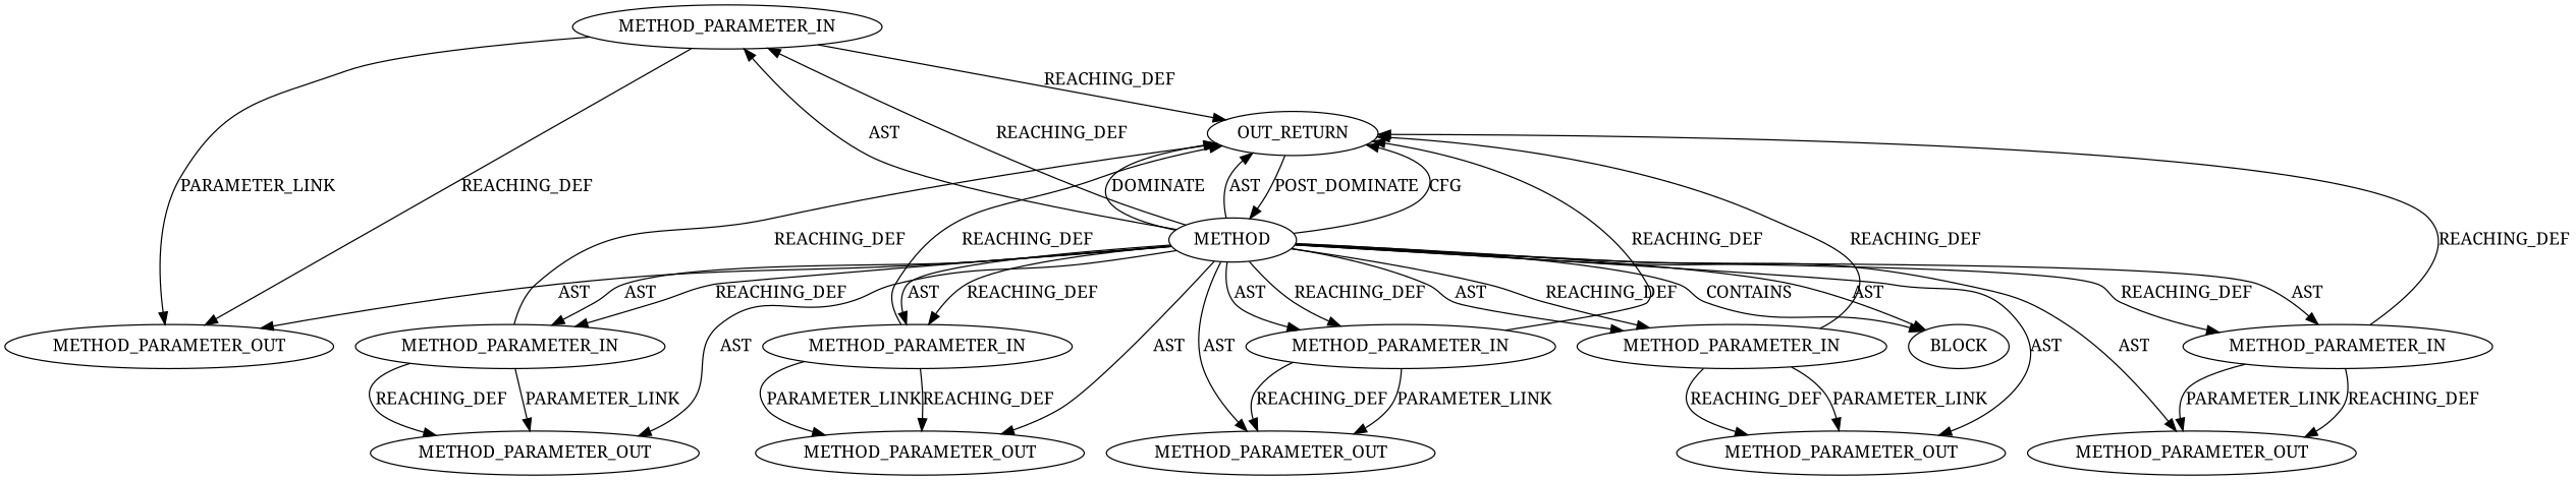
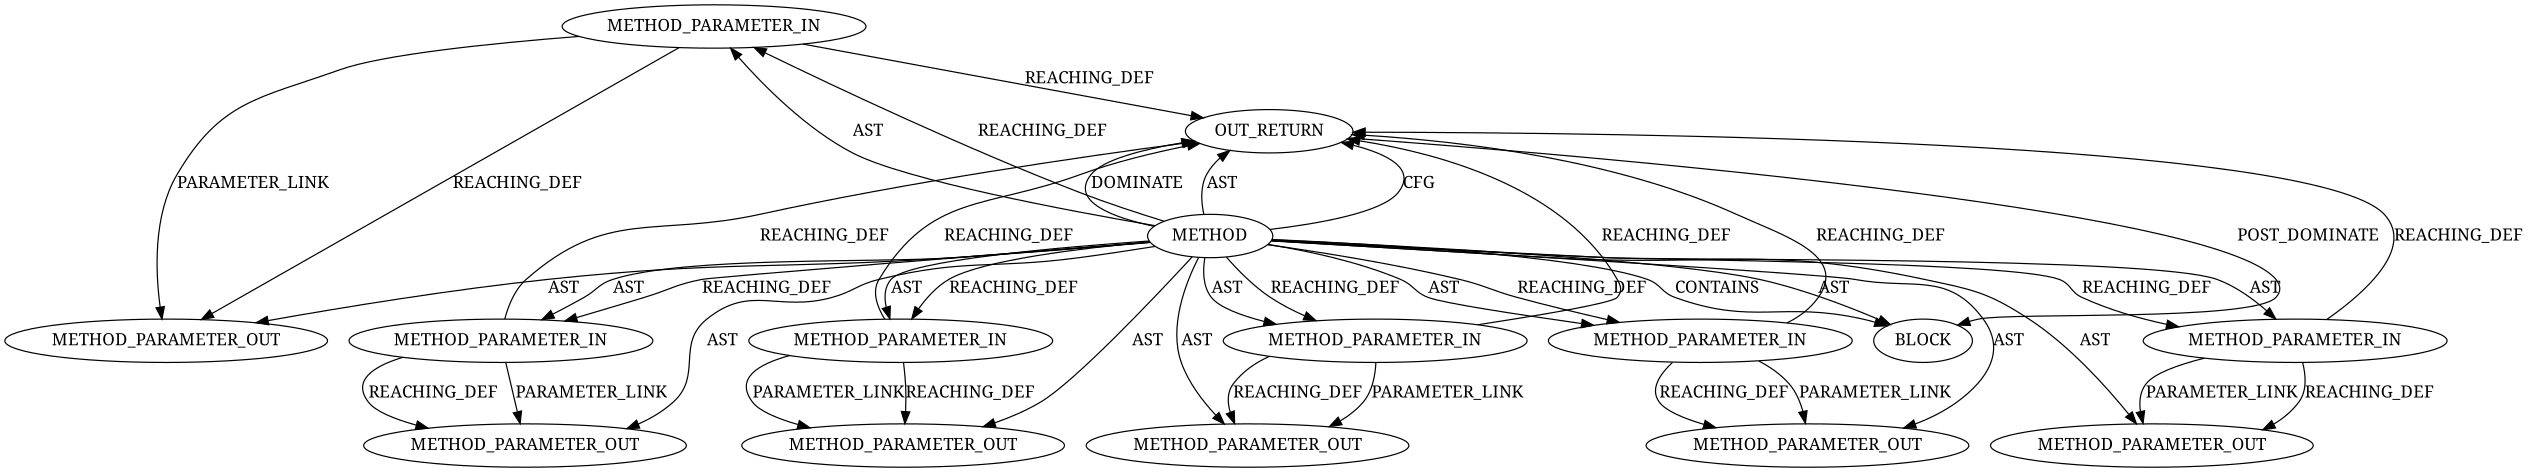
  digraph {
    fontname="Noto Serif"
    node [CODE=p4 EVALUATION_STRATEGY=BY_VALUE IS_VARIADIC=false ORDER=2 TYPE_FULL_NAME=ANY fontname="Noto Serif"]
    edge [fontname="Noto Serif"]
    n1 [INDEX=4 NAME=p4 ORDER=4 label=METHOD_PARAMETER_IN]
    n2 [INDEX=4 NAME=p4 ORDER=4 label=METHOD_PARAMETER_OUT]
    n3 [CODE=RET label=OUT_RETURN IS_VARIADIC=""]
    n4 [AST_PARENT_FULL_NAME="<global>" AST_PARENT_TYPE=NAMESPACE_BLOCK CODE="<empty>" FILENAME="<empty>" FULL_NAME=ssl3_get_message IS_EXTERNAL=true NAME=ssl3_get_message ORDER=0 label=METHOD EVALUATION_STRATEGY="" IS_VARIADIC="" TYPE_FULL_NAME=""]
    n5 [ARGUMENT_INDEX=1 CODE="<empty>" ORDER=1 label=BLOCK EVALUATION_STRATEGY="" IS_VARIADIC=""]
    n6 [CODE=p6 INDEX=6 NAME=p6 ORDER=6 label=METHOD_PARAMETER_IN]
    n7 [CODE=p2 INDEX=2 NAME=p2 label=METHOD_PARAMETER_OUT]
    n8 [CODE=p1 INDEX=1 NAME=p1 ORDER=1 label=METHOD_PARAMETER_IN]
    n9 [CODE=p1 INDEX=1 NAME=p1 ORDER=1 label=METHOD_PARAMETER_OUT]
    n10 [CODE=p5 INDEX=5 NAME=p5 ORDER=5 label=METHOD_PARAMETER_OUT]
    n11 [CODE=p2 INDEX=2 NAME=p2 label=METHOD_PARAMETER_IN]
    n12 [CODE=p5 INDEX=5 NAME=p5 ORDER=5 label=METHOD_PARAMETER_IN]
    n13 [CODE=p6 INDEX=6 NAME=p6 ORDER=6 label=METHOD_PARAMETER_OUT]
    n14 [CODE=p3 INDEX=3 NAME=p3 ORDER=3 label=METHOD_PARAMETER_OUT]
    n15 [CODE=p3 INDEX=3 NAME=p3 ORDER=3 label=METHOD_PARAMETER_IN]
    n1 -> n2 [label=PARAMETER_LINK]
    n1 -> n2 [VARIABLE=p4 label=REACHING_DEF]
    n1 -> n3 [VARIABLE=p4 label=REACHING_DEF]
-   n3 -> n4 [label=POST_DOMINATE]
+   n3 -> n5 [label=POST_DOMINATE]
    n4 -> n1 [label=REACHING_DEF]
    n4 -> n1 [label=AST]
    n4 -> n2 [label=AST]
    n4 -> n3 [label=CFG]
    n4 -> n3 [label=DOMINATE]
    n4 -> n3 [label=AST]
    n4 -> n5 [label=CONTAINS]
    n4 -> n5 [label=AST]
    n4 -> n6 [label=AST]
    n4 -> n6 [label=REACHING_DEF]
    n4 -> n7 [label=AST]
    n4 -> n8 [label=AST]
    n4 -> n8 [label=REACHING_DEF]
    n4 -> n9 [label=AST]
    n4 -> n10 [label=AST]
    n4 -> n11 [label=REACHING_DEF]
    n4 -> n11 [label=AST]
    n4 -> n12 [label=AST]
    n4 -> n12 [label=REACHING_DEF]
    n4 -> n13 [label=AST]
    n4 -> n14 [label=AST]
    n4 -> n15 [label=AST]
    n4 -> n15 [label=REACHING_DEF]
    n6 -> n3 [VARIABLE=p6 label=REACHING_DEF]
    n6 -> n13 [VARIABLE=p6 label=REACHING_DEF]
    n6 -> n13 [label=PARAMETER_LINK]
    n8 -> n3 [VARIABLE=p1 label=REACHING_DEF]
    n8 -> n9 [label=PARAMETER_LINK]
    n8 -> n9 [VARIABLE=p1 label=REACHING_DEF]
    n11 -> n3 [VARIABLE=p2 label=REACHING_DEF]
    n11 -> n7 [label=PARAMETER_LINK]
    n11 -> n7 [VARIABLE=p2 label=REACHING_DEF]
    n12 -> n3 [VARIABLE=p5 label=REACHING_DEF]
    n12 -> n10 [VARIABLE=p5 label=REACHING_DEF]
    n12 -> n10 [label=PARAMETER_LINK]
    n15 -> n3 [VARIABLE=p3 label=REACHING_DEF]
    n15 -> n14 [VARIABLE=p3 label=REACHING_DEF]
    n15 -> n14 [label=PARAMETER_LINK]
  }
